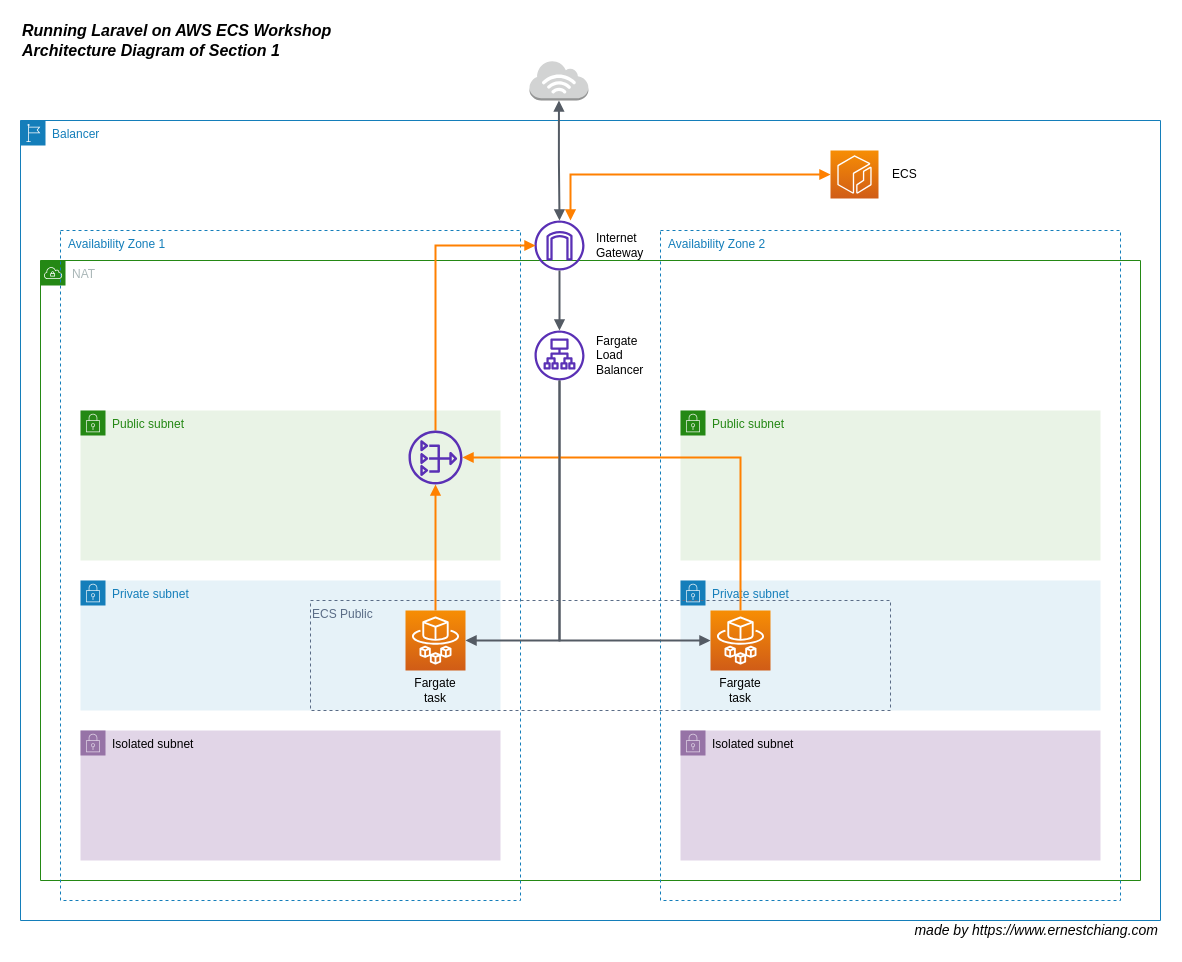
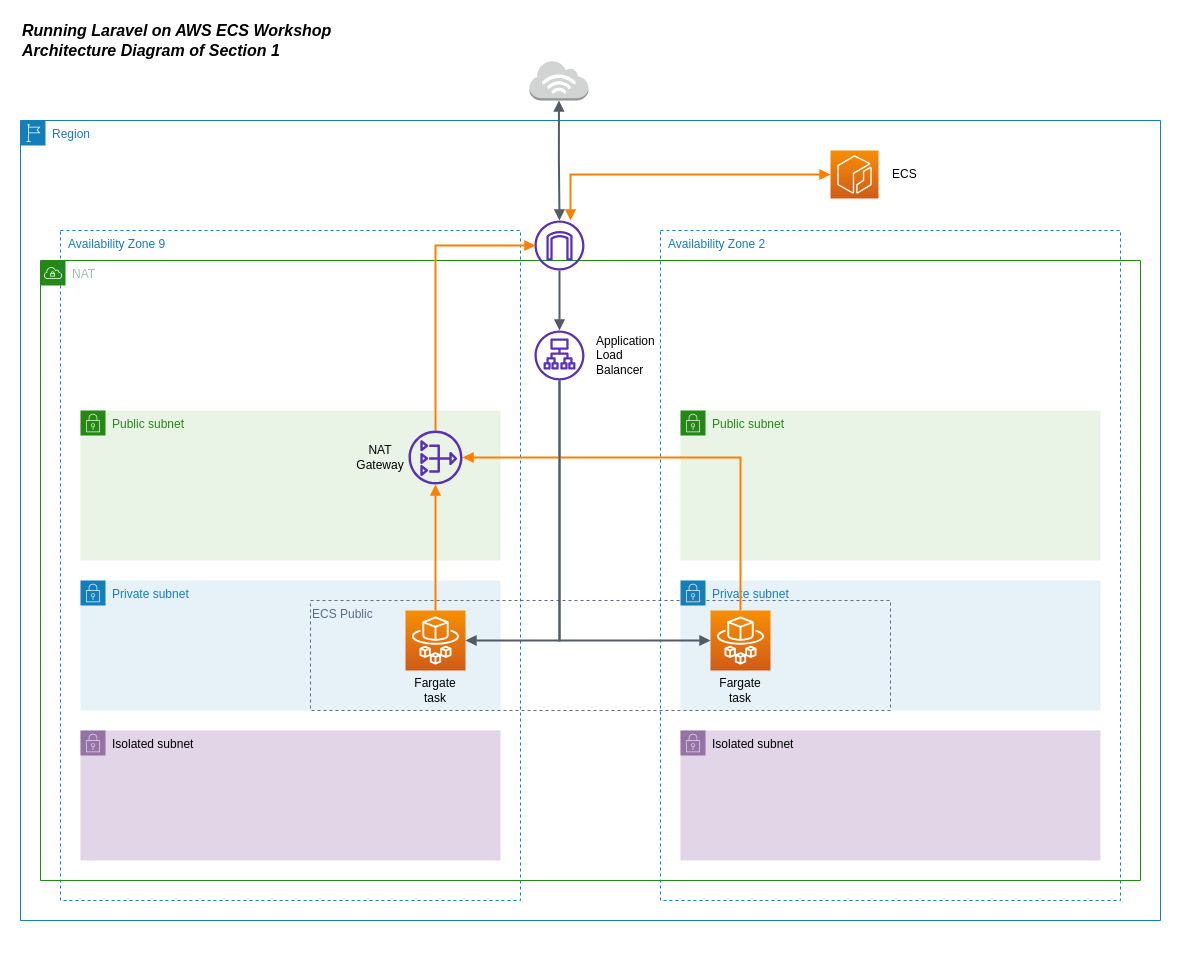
  <mxCell id="0" />
  <mxCell id="1" parent="0" />
  <mxCell id="2" value="Private subnet" style="points=[[0,0],[0.25,0],[0.5,0],[0.75,0],[1,0],[1,0.25],[1,0.5],[1,0.75],[1,1],[0.75,1],[0.5,1],[0.25,1],[0,1],[0,0.75],[0,0.5],[0,0.25]];outlineConnect=0;gradientColor=none;html=1;whiteSpace=wrap;fontSize=12;fontStyle=0;shape=mxgraph.aws4.group;grIcon=mxgraph.aws4.group_security_group;grStroke=0;strokeColor=#147EBA;fillColor=#E6F2F8;verticalAlign=top;align=left;spacingLeft=30;fontColor=#147EBA;dashed=0;" vertex="1" parent="1"><mxGeometry x="680" y="580" width="420" height="130" as="geometry" /></mxCell>
  <mxCell id="3" value="Private subnet" style="points=[[0,0],[0.25,0],[0.5,0],[0.75,0],[1,0],[1,0.25],[1,0.5],[1,0.75],[1,1],[0.75,1],[0.5,1],[0.25,1],[0,1],[0,0.75],[0,0.5],[0,0.25]];outlineConnect=0;gradientColor=none;html=1;whiteSpace=wrap;fontSize=12;fontStyle=0;shape=mxgraph.aws4.group;grIcon=mxgraph.aws4.group_security_group;grStroke=0;strokeColor=#147EBA;fillColor=#E6F2F8;verticalAlign=top;align=left;spacingLeft=30;fontColor=#147EBA;dashed=0;" vertex="1" parent="1"><mxGeometry x="80" y="580" width="420" height="130" as="geometry" /></mxCell>
- <mxCell id="4" value="Balancer" style="points=[[0,0],[0.25,0],[0.5,0],[0.75,0],[1,0],[1,0.25],[1,0.5],[1,0.75],[1,1],[0.75,1],[0.5,1],[0.25,1],[0,1],[0,0.75],[0,0.5],[0,0.25]];outlineConnect=0;gradientColor=none;html=1;whiteSpace=wrap;fontSize=12;fontStyle=0;shape=mxgraph.aws4.group;grIcon=mxgraph.aws4.group_region;strokeColor=#147EBA;fillColor=none;verticalAlign=top;align=left;spacingLeft=30;fontColor=#147EBA;dashed=0;" parent="1" vertex="1"><mxGeometry x="20" y="120" width="1140" height="800" as="geometry" /></mxCell>
+ <mxCell id="4" value="Region" style="points=[[0,0],[0.25,0],[0.5,0],[0.75,0],[1,0],[1,0.25],[1,0.5],[1,0.75],[1,1],[0.75,1],[0.5,1],[0.25,1],[0,1],[0,0.75],[0,0.5],[0,0.25]];outlineConnect=0;gradientColor=none;html=1;whiteSpace=wrap;fontSize=12;fontStyle=0;shape=mxgraph.aws4.group;grIcon=mxgraph.aws4.group_region;strokeColor=#147EBA;fillColor=none;verticalAlign=top;align=left;spacingLeft=30;fontColor=#147EBA;dashed=0;" parent="1" vertex="1"><mxGeometry x="20" y="120" width="1140" height="800" as="geometry" /></mxCell>
  <mxCell id="5" value="NAT" style="points=[[0,0],[0.25,0],[0.5,0],[0.75,0],[1,0],[1,0.25],[1,0.5],[1,0.75],[1,1],[0.75,1],[0.5,1],[0.25,1],[0,1],[0,0.75],[0,0.5],[0,0.25]];outlineConnect=0;gradientColor=none;html=1;whiteSpace=wrap;fontSize=12;fontStyle=0;shape=mxgraph.aws4.group;grIcon=mxgraph.aws4.group_vpc;strokeColor=#248814;fillColor=none;verticalAlign=top;align=left;spacingLeft=30;fontColor=#AAB7B8;dashed=0;" parent="1" vertex="1"><mxGeometry x="40" y="260" width="1100" height="620" as="geometry" /></mxCell>
- <mxCell id="6" value="  Availability Zone 1" style="fillColor=none;strokeColor=#147EBA;dashed=1;verticalAlign=top;fontStyle=0;fontColor=#147EBA;align=left;" parent="1" vertex="1"><mxGeometry x="60" y="230" width="460" height="670" as="geometry" /></mxCell>
+ <mxCell id="6" value="  Availability Zone 9" style="fillColor=none;strokeColor=#147EBA;dashed=1;verticalAlign=top;fontStyle=0;fontColor=#147EBA;align=left;" parent="1" vertex="1"><mxGeometry x="60" y="230" width="460" height="670" as="geometry" /></mxCell>
  <mxCell id="7" value="ECS Public" style="fillColor=none;strokeColor=#5A6C86;dashed=1;verticalAlign=top;fontStyle=0;fontColor=#5A6C86;align=left;" vertex="1" parent="1"><mxGeometry x="310" y="600" width="580" height="110" as="geometry" /></mxCell>
  <mxCell id="8" value="Public subnet" style="points=[[0,0],[0.25,0],[0.5,0],[0.75,0],[1,0],[1,0.25],[1,0.5],[1,0.75],[1,1],[0.75,1],[0.5,1],[0.25,1],[0,1],[0,0.75],[0,0.5],[0,0.25]];outlineConnect=0;gradientColor=none;html=1;whiteSpace=wrap;fontSize=12;fontStyle=0;shape=mxgraph.aws4.group;grIcon=mxgraph.aws4.group_security_group;grStroke=0;strokeColor=#248814;fillColor=#E9F3E6;verticalAlign=top;align=left;spacingLeft=30;fontColor=#248814;dashed=0;" parent="1" vertex="1"><mxGeometry x="80" y="410" width="420" height="150" as="geometry" /></mxCell>
  <mxCell id="9" value="" style="group" parent="1" vertex="1" connectable="0"><mxGeometry x="534" y="220" width="100" height="50" as="geometry" /></mxCell>
  <mxCell id="10" value="" style="outlineConnect=0;fontColor=#232F3E;fillColor=#5A30B5;dashed=0;verticalLabelPosition=bottom;verticalAlign=top;align=center;html=1;fontSize=12;fontStyle=0;aspect=fixed;pointerEvents=1;shape=mxgraph.aws4.internet_gateway;strokeColor=none;sketch=0;shadow=0;labelBackgroundColor=none;" parent="9" vertex="1"><mxGeometry width="50" height="50" as="geometry" /></mxCell>
- <mxCell id="11" value="Internet Gateway" style="text;html=1;strokeColor=none;fillColor=none;align=left;verticalAlign=middle;whiteSpace=wrap;rounded=0;shadow=0;labelBackgroundColor=none;sketch=0;" parent="9" vertex="1"><mxGeometry x="60" y="15" width="40" height="20" as="geometry" /></mxCell>
  <mxCell id="12" value="" style="group" parent="1" vertex="1" connectable="0"><mxGeometry x="534" y="330" width="95" height="50" as="geometry" /></mxCell>
  <mxCell id="13" value="" style="outlineConnect=0;fontColor=#232F3E;gradientColor=none;fillColor=#5A30B5;strokeColor=none;dashed=0;verticalLabelPosition=bottom;verticalAlign=top;align=center;html=1;fontSize=12;fontStyle=0;aspect=fixed;pointerEvents=1;shape=mxgraph.aws4.application_load_balancer;" parent="12" vertex="1"><mxGeometry width="50" height="50" as="geometry" /></mxCell>
- <mxCell id="14" value="Fargate Load&lt;br&gt;&lt;div&gt;&lt;span&gt;Balancer&lt;/span&gt;&lt;/div&gt;" style="text;html=1;strokeColor=none;fillColor=none;align=left;verticalAlign=middle;whiteSpace=wrap;rounded=0;shadow=0;labelBackgroundColor=none;sketch=0;" parent="12" vertex="1"><mxGeometry x="60" y="15" width="40" height="20" as="geometry" /></mxCell>
+ <mxCell id="14" value="Application Load&lt;br&gt;&lt;div&gt;&lt;span&gt;Balancer&lt;/span&gt;&lt;/div&gt;" style="text;html=1;strokeColor=none;fillColor=none;align=left;verticalAlign=middle;whiteSpace=wrap;rounded=0;shadow=0;labelBackgroundColor=none;sketch=0;" parent="12" vertex="1"><mxGeometry x="60" y="15" width="40" height="20" as="geometry" /></mxCell>
  <mxCell id="15" value="" style="group" parent="1" vertex="1" connectable="0"><mxGeometry x="529" y="60" width="110" height="40" as="geometry" /></mxCell>
  <mxCell id="16" value="" style="outlineConnect=0;dashed=0;verticalLabelPosition=bottom;verticalAlign=top;align=center;html=1;shape=mxgraph.aws3.internet_3;fillColor=#D2D3D3;gradientColor=none;shadow=0;labelBackgroundColor=none;sketch=0;strokeColor=#000000;" parent="15" vertex="1"><mxGeometry width="58.89" height="40" as="geometry" /></mxCell>
  <mxCell id="17" value="" style="edgeStyle=orthogonalEdgeStyle;html=1;endArrow=block;elbow=vertical;startArrow=block;startFill=1;endFill=1;strokeColor=#545B64;rounded=0;exitX=0.5;exitY=1;exitDx=0;exitDy=0;exitPerimeter=0;strokeWidth=2;" parent="1" source="16" target="10" edge="1"><mxGeometry width="100" relative="1" as="geometry"><mxPoint x="584" y="150" as="sourcePoint" /><mxPoint x="684" y="150" as="targetPoint" /></mxGeometry></mxCell>
  <mxCell id="18" value="" style="edgeStyle=orthogonalEdgeStyle;html=1;endArrow=none;elbow=vertical;startArrow=block;startFill=1;strokeColor=#545B64;rounded=0;strokeWidth=2;" parent="1" source="13" target="10" edge="1"><mxGeometry width="100" relative="1" as="geometry"><mxPoint x="739" y="120" as="sourcePoint" /><mxPoint x="839" y="120" as="targetPoint" /></mxGeometry></mxCell>
  <mxCell id="19" style="edgeStyle=orthogonalEdgeStyle;rounded=0;orthogonalLoop=1;jettySize=auto;html=1;endArrow=block;endFill=1;strokeWidth=2;fillColor=#ffe6cc;strokeColor=#FF8000;" edge="1" parent="1" source="20" target="34"><mxGeometry relative="1" as="geometry" /></mxCell>
  <mxCell id="20" value="" style="outlineConnect=0;fontColor=#232F3E;gradientColor=#F78E04;gradientDirection=north;fillColor=#D05C17;strokeColor=#ffffff;dashed=0;verticalLabelPosition=bottom;verticalAlign=top;align=center;html=1;fontSize=12;fontStyle=0;aspect=fixed;shape=mxgraph.aws4.resourceIcon;resIcon=mxgraph.aws4.fargate;shadow=0;labelBackgroundColor=none;sketch=0;" parent="1" vertex="1"><mxGeometry x="405" y="610" width="60" height="60" as="geometry" /></mxCell>
  <mxCell id="21" value="Fargate&lt;br&gt;task" style="text;html=1;strokeColor=none;fillColor=none;align=center;verticalAlign=middle;whiteSpace=wrap;rounded=0;shadow=0;labelBackgroundColor=none;sketch=0;" parent="1" vertex="1"><mxGeometry x="415" y="680" width="40" height="20" as="geometry" /></mxCell>
  <mxCell id="22" value="" style="edgeStyle=orthogonalEdgeStyle;html=1;endArrow=none;elbow=vertical;startArrow=block;startFill=1;strokeColor=#545B64;rounded=0;strokeWidth=2;" parent="1" source="20" edge="1" target="13"><mxGeometry width="100" relative="1" as="geometry"><mxPoint x="281" y="440" as="sourcePoint" /><mxPoint x="281" y="380" as="targetPoint" /><Array as="points"><mxPoint x="559" y="640" /></Array></mxGeometry></mxCell>
- <mxCell id="23" value="made by https://www.ernestchiang.com" style="text;html=1;strokeColor=none;fillColor=none;align=right;verticalAlign=middle;whiteSpace=wrap;rounded=0;shadow=0;labelBackgroundColor=none;sketch=0;fontStyle=2;fontSize=14;" parent="1" vertex="1"><mxGeometry x="900" y="920" width="260" height="20" as="geometry" /></mxCell>
  <mxCell id="24" value="  Availability Zone 2" style="fillColor=none;strokeColor=#147EBA;dashed=1;verticalAlign=top;fontStyle=0;fontColor=#147EBA;align=left;" vertex="1" parent="1"><mxGeometry x="660" y="230" width="460" height="670" as="geometry" /></mxCell>
  <mxCell id="25" value="Public subnet" style="points=[[0,0],[0.25,0],[0.5,0],[0.75,0],[1,0],[1,0.25],[1,0.5],[1,0.75],[1,1],[0.75,1],[0.5,1],[0.25,1],[0,1],[0,0.75],[0,0.5],[0,0.25]];outlineConnect=0;gradientColor=none;html=1;whiteSpace=wrap;fontSize=12;fontStyle=0;shape=mxgraph.aws4.group;grIcon=mxgraph.aws4.group_security_group;grStroke=0;strokeColor=#248814;fillColor=#E9F3E6;verticalAlign=top;align=left;spacingLeft=30;fontColor=#248814;dashed=0;" vertex="1" parent="1"><mxGeometry x="680" y="410" width="420" height="150" as="geometry" /></mxCell>
  <mxCell id="26" value="Isolated subnet" style="points=[[0,0],[0.25,0],[0.5,0],[0.75,0],[1,0],[1,0.25],[1,0.5],[1,0.75],[1,1],[0.75,1],[0.5,1],[0.25,1],[0,1],[0,0.75],[0,0.5],[0,0.25]];outlineConnect=0;html=1;whiteSpace=wrap;fontSize=12;fontStyle=0;shape=mxgraph.aws4.group;grIcon=mxgraph.aws4.group_security_group;grStroke=0;strokeColor=#9673a6;fillColor=#e1d5e7;verticalAlign=top;align=left;spacingLeft=30;dashed=0;shadow=0;" vertex="1" parent="1"><mxGeometry x="80" y="730" width="420" height="130" as="geometry" /></mxCell>
  <mxCell id="27" value="Isolated subnet" style="points=[[0,0],[0.25,0],[0.5,0],[0.75,0],[1,0],[1,0.25],[1,0.5],[1,0.75],[1,1],[0.75,1],[0.5,1],[0.25,1],[0,1],[0,0.75],[0,0.5],[0,0.25]];outlineConnect=0;html=1;whiteSpace=wrap;fontSize=12;fontStyle=0;shape=mxgraph.aws4.group;grIcon=mxgraph.aws4.group_security_group;grStroke=0;strokeColor=#9673a6;fillColor=#e1d5e7;verticalAlign=top;align=left;spacingLeft=30;dashed=0;" vertex="1" parent="1"><mxGeometry x="680" y="730" width="420" height="130" as="geometry" /></mxCell>
  <mxCell id="28" style="edgeStyle=orthogonalEdgeStyle;rounded=0;orthogonalLoop=1;jettySize=auto;html=1;endArrow=block;endFill=1;strokeWidth=2;fillColor=#ffe6cc;strokeColor=#FF8000;" edge="1" parent="1" source="29" target="34"><mxGeometry relative="1" as="geometry"><Array as="points"><mxPoint x="740" y="457" /></Array></mxGeometry></mxCell>
  <mxCell id="29" value="" style="outlineConnect=0;fontColor=#232F3E;gradientColor=#F78E04;gradientDirection=north;fillColor=#D05C17;strokeColor=#ffffff;dashed=0;verticalLabelPosition=bottom;verticalAlign=top;align=center;html=1;fontSize=12;fontStyle=0;aspect=fixed;shape=mxgraph.aws4.resourceIcon;resIcon=mxgraph.aws4.fargate;shadow=0;labelBackgroundColor=none;sketch=0;" vertex="1" parent="1"><mxGeometry x="710" y="610" width="60" height="60" as="geometry" /></mxCell>
  <mxCell id="30" value="Fargate&lt;br&gt;task" style="text;html=1;strokeColor=none;fillColor=none;align=center;verticalAlign=middle;whiteSpace=wrap;rounded=0;shadow=0;labelBackgroundColor=none;sketch=0;" vertex="1" parent="1"><mxGeometry x="720" y="680" width="40" height="20" as="geometry" /></mxCell>
  <mxCell id="31" value="" style="edgeStyle=orthogonalEdgeStyle;html=1;endArrow=none;elbow=vertical;startArrow=block;startFill=1;strokeColor=#545B64;rounded=0;strokeWidth=2;" edge="1" parent="1" source="29" target="13"><mxGeometry width="100" relative="1" as="geometry"><mxPoint x="475" y="655" as="sourcePoint" /><mxPoint x="569" y="390" as="targetPoint" /><Array as="points"><mxPoint x="559" y="640" /></Array></mxGeometry></mxCell>
  <mxCell id="32" style="edgeStyle=orthogonalEdgeStyle;rounded=0;orthogonalLoop=1;jettySize=auto;html=1;entryX=0.02;entryY=0.5;entryDx=0;entryDy=0;entryPerimeter=0;endArrow=block;endFill=1;strokeWidth=2;fillColor=#ffe6cc;strokeColor=#FF8000;" edge="1" parent="1" source="34" target="10"><mxGeometry relative="1" as="geometry"><Array as="points"><mxPoint x="435" y="245" /></Array></mxGeometry></mxCell>
  <mxCell id="33" value="" style="group" vertex="1" connectable="0" parent="1"><mxGeometry x="360" y="430" width="102" height="54" as="geometry" /></mxCell>
  <mxCell id="34" value="" style="outlineConnect=0;fontColor=#232F3E;gradientColor=none;fillColor=#5A30B5;strokeColor=none;dashed=0;verticalLabelPosition=bottom;verticalAlign=top;align=center;html=1;fontSize=12;fontStyle=0;aspect=fixed;pointerEvents=1;shape=mxgraph.aws4.nat_gateway;" vertex="1" parent="33"><mxGeometry x="48" width="54" height="54" as="geometry" /></mxCell>
+ <mxCell id="35" value="NAT Gateway" style="text;html=1;strokeColor=none;fillColor=none;align=center;verticalAlign=middle;whiteSpace=wrap;rounded=0;shadow=0;labelBackgroundColor=none;sketch=0;" vertex="1" parent="33"><mxGeometry y="17" width="40" height="20" as="geometry" /></mxCell>
  <mxCell id="36" value="" style="group" vertex="1" connectable="0" parent="1"><mxGeometry x="830" y="150" width="100" height="48" as="geometry" /></mxCell>
  <mxCell id="37" value="" style="outlineConnect=0;fontColor=#232F3E;gradientColor=#F78E04;gradientDirection=north;fillColor=#D05C17;strokeColor=#ffffff;dashed=0;verticalLabelPosition=bottom;verticalAlign=top;align=center;html=1;fontSize=12;fontStyle=0;aspect=fixed;shape=mxgraph.aws4.resourceIcon;resIcon=mxgraph.aws4.ecr;shadow=0;" vertex="1" parent="36"><mxGeometry width="48" height="48" as="geometry" /></mxCell>
  <mxCell id="38" value="ECS" style="text;html=1;strokeColor=none;fillColor=none;align=left;verticalAlign=middle;whiteSpace=wrap;rounded=0;shadow=0;labelBackgroundColor=none;sketch=0;" vertex="1" parent="36"><mxGeometry x="60" y="14" width="40" height="20" as="geometry" /></mxCell>
  <mxCell id="39" style="edgeStyle=orthogonalEdgeStyle;rounded=0;orthogonalLoop=1;jettySize=auto;html=1;endArrow=block;endFill=1;strokeWidth=2;startArrow=block;startFill=1;fillColor=#ffe6cc;strokeColor=#FF8000;" edge="1" parent="1" source="10" target="37"><mxGeometry relative="1" as="geometry"><Array as="points"><mxPoint x="570" y="174" /></Array></mxGeometry></mxCell>
  <mxCell id="40" value="Running Laravel on AWS ECS Workshop&lt;br style=&quot;font-size: 16px;&quot;&gt;Architecture Diagram of Section 1" style="text;html=1;strokeColor=none;fillColor=none;align=left;verticalAlign=middle;whiteSpace=wrap;rounded=0;shadow=0;labelBackgroundColor=none;sketch=0;fontStyle=3;fontSize=16;" vertex="1" parent="1"><mxGeometry x="20" y="20" width="340" height="40" as="geometry" /></mxCell>
